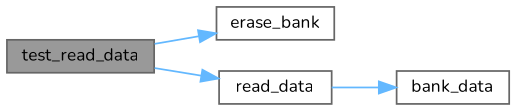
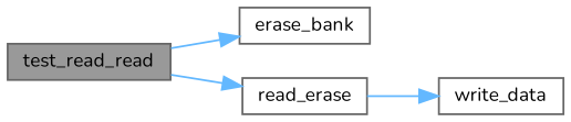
  digraph {
    fontname=Nunito
    rankdir=LR
    node [color=grey40 fillcolor=white fontname=Nunito fontsize=10 shape=box style=filled]
    edge [color=steelblue1 fontname=Nunito fontsize=10 labelfontname=Helvetica labelfontsize=10 style=solid]
-   n1 [color=gray40 fillcolor=grey60 fontcolor=black height=0.2 label=test_read_data width=0.4]
+   n1 [color=gray40 fillcolor=grey60 fontcolor=black height=0.2 label=test_read_read width=0.4]
    n2 [height=0.2 label=erase_bank width=0.4]
-   n3 [height=0.2 label=read_data width=0.4]
-   n4 [height=0.2 label=bank_data width=0.4]
+   n3 [height=0.2 label=read_erase width=0.4]
+   n4 [height=0.2 label=write_data width=0.4]
    n1 -> n2
    n1 -> n3
    n3 -> n4
  }
